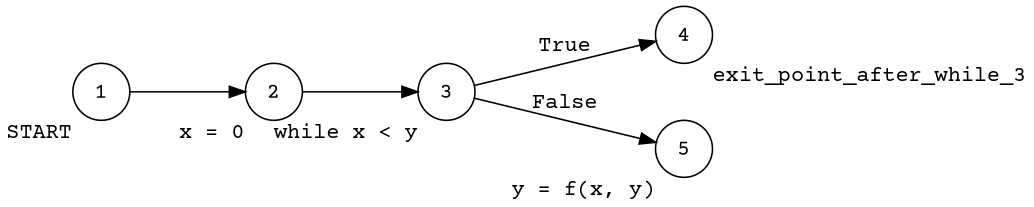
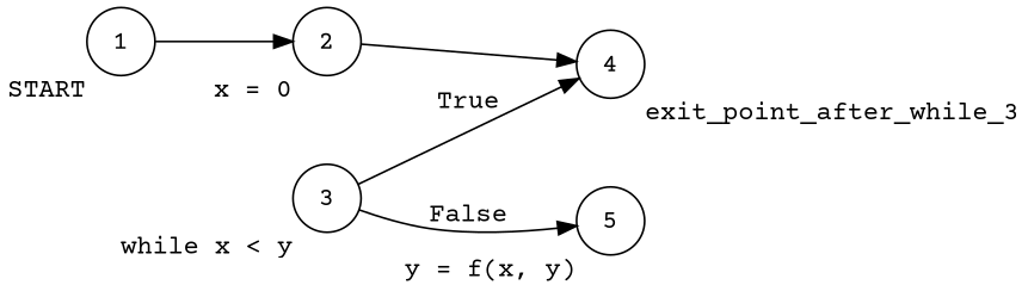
  digraph {
    fontname="Courier Prime"
    nodesep=0.5
    rankdir=LR
    ranksep=1.0
    node [fontname="Courier Prime" shape=circle]
    edge [fontname="Courier Prime"]
    n1 [label=1 xlabel=START]
    n2 [label=2 xlabel="x = 0"]
    n3 [label=3 xlabel="while x < y"]
    n4 [label=4 xlabel=exit_point_after_while_3]
    n5 [label=5 xlabel="y = f(x, y)"]
    n1 -> n2
-   n2 -> n3
+   n2 -> n4
    n3 -> n4 [label=True]
    n3 -> n5 [label=False]
  }
